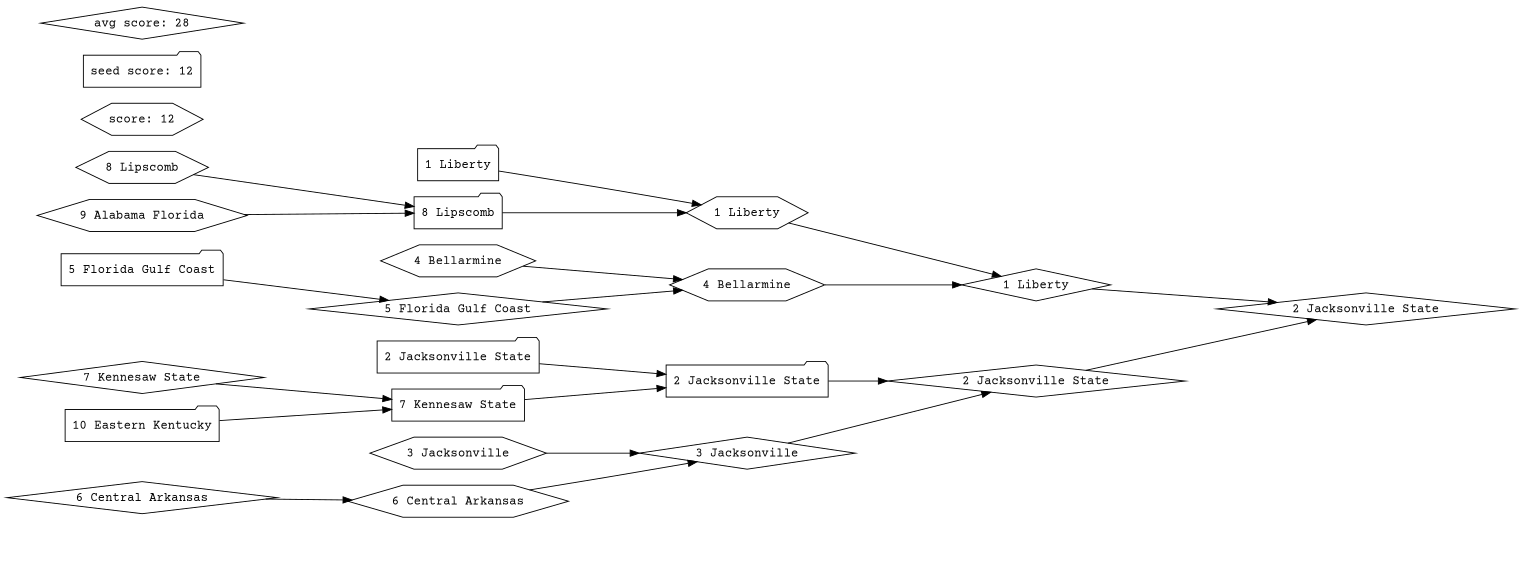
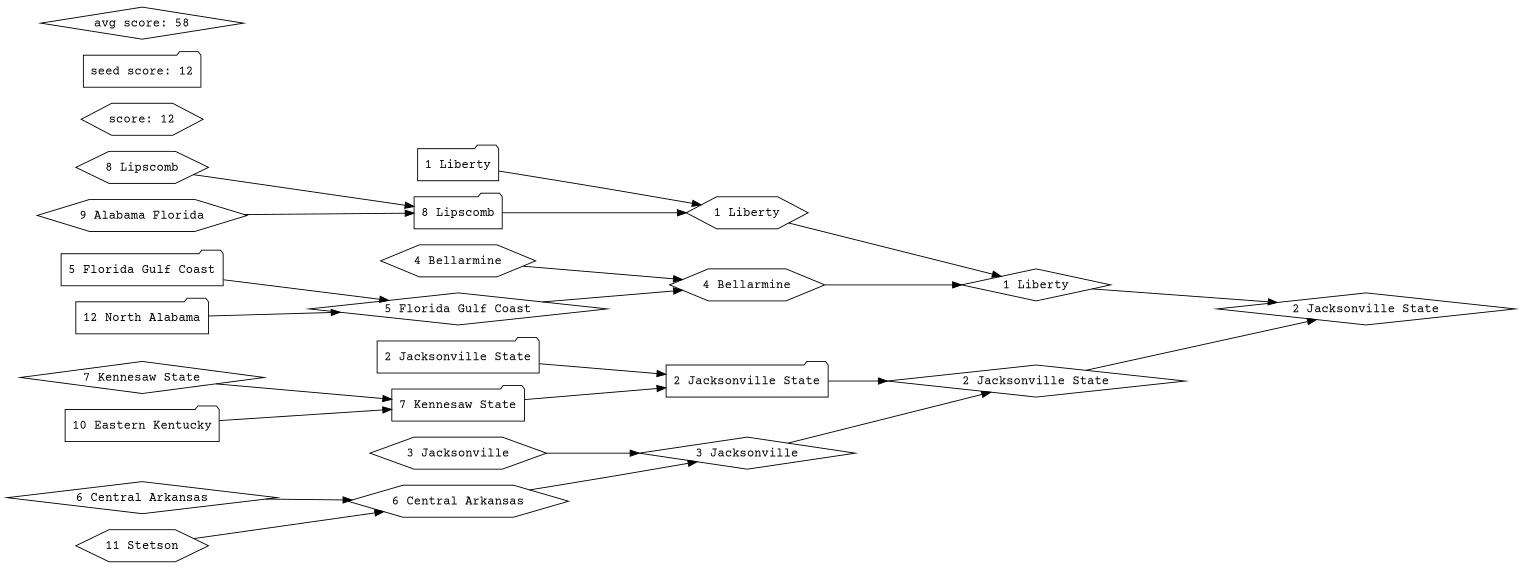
  digraph {
    fontname="Courier Prime"
    rankdir=LR
    node [fontname="Courier Prime" shape=hexagon]
    edge [fontname="Courier Prime"]
    n1 [label="2 Jacksonville State" shape=diamond]
    n2 [label="1 Liberty" shape=diamond]
    n3 [label="1 Liberty"]
    n4 [label="1 Liberty" shape=folder]
    n5 [label="8 Lipscomb" shape=folder]
    n6 [label="8 Lipscomb"]
    n7 [label="9 Alabama Florida"]
    n8 [label="4 Bellarmine"]
    n9 [label="4 Bellarmine"]
    n10 [label="5 Florida Gulf Coast" shape=diamond]
    n11 [label="5 Florida Gulf Coast" shape=folder]
+   n12 [label="12 North Alabama" shape=folder]
    n13 [label="2 Jacksonville State" shape=diamond]
    n14 [label="2 Jacksonville State" shape=folder]
    n15 [label="2 Jacksonville State" shape=folder]
    n16 [label="7 Kennesaw State" shape=folder]
    n17 [label="7 Kennesaw State" shape=diamond]
    n18 [label="10 Eastern Kentucky" shape=folder]
    n19 [label="3 Jacksonville" shape=diamond]
    n20 [label="3 Jacksonville"]
    n21 [label="6 Central Arkansas"]
    n22 [label="6 Central Arkansas" shape=diamond]
+   n23 [label="11 Stetson"]
    n24 [label="score: 12"]
    n25 [label="seed score: 12" shape=folder]
-   n26 [label="avg score: 28" shape=diamond]
+   n26 [label="avg score: 58" shape=diamond]
    n2 -> n1
    n3 -> n2
    n4 -> n3
    n5 -> n3
    n6 -> n5
    n7 -> n5
    n8 -> n2
    n9 -> n8
    n10 -> n8
    n11 -> n10
+   n12 -> n10
    n13 -> n1
    n14 -> n13
    n15 -> n14
    n16 -> n14
    n17 -> n16
    n18 -> n16
    n19 -> n13
    n20 -> n19
    n21 -> n19
    n22 -> n21
+   n23 -> n21
  }
